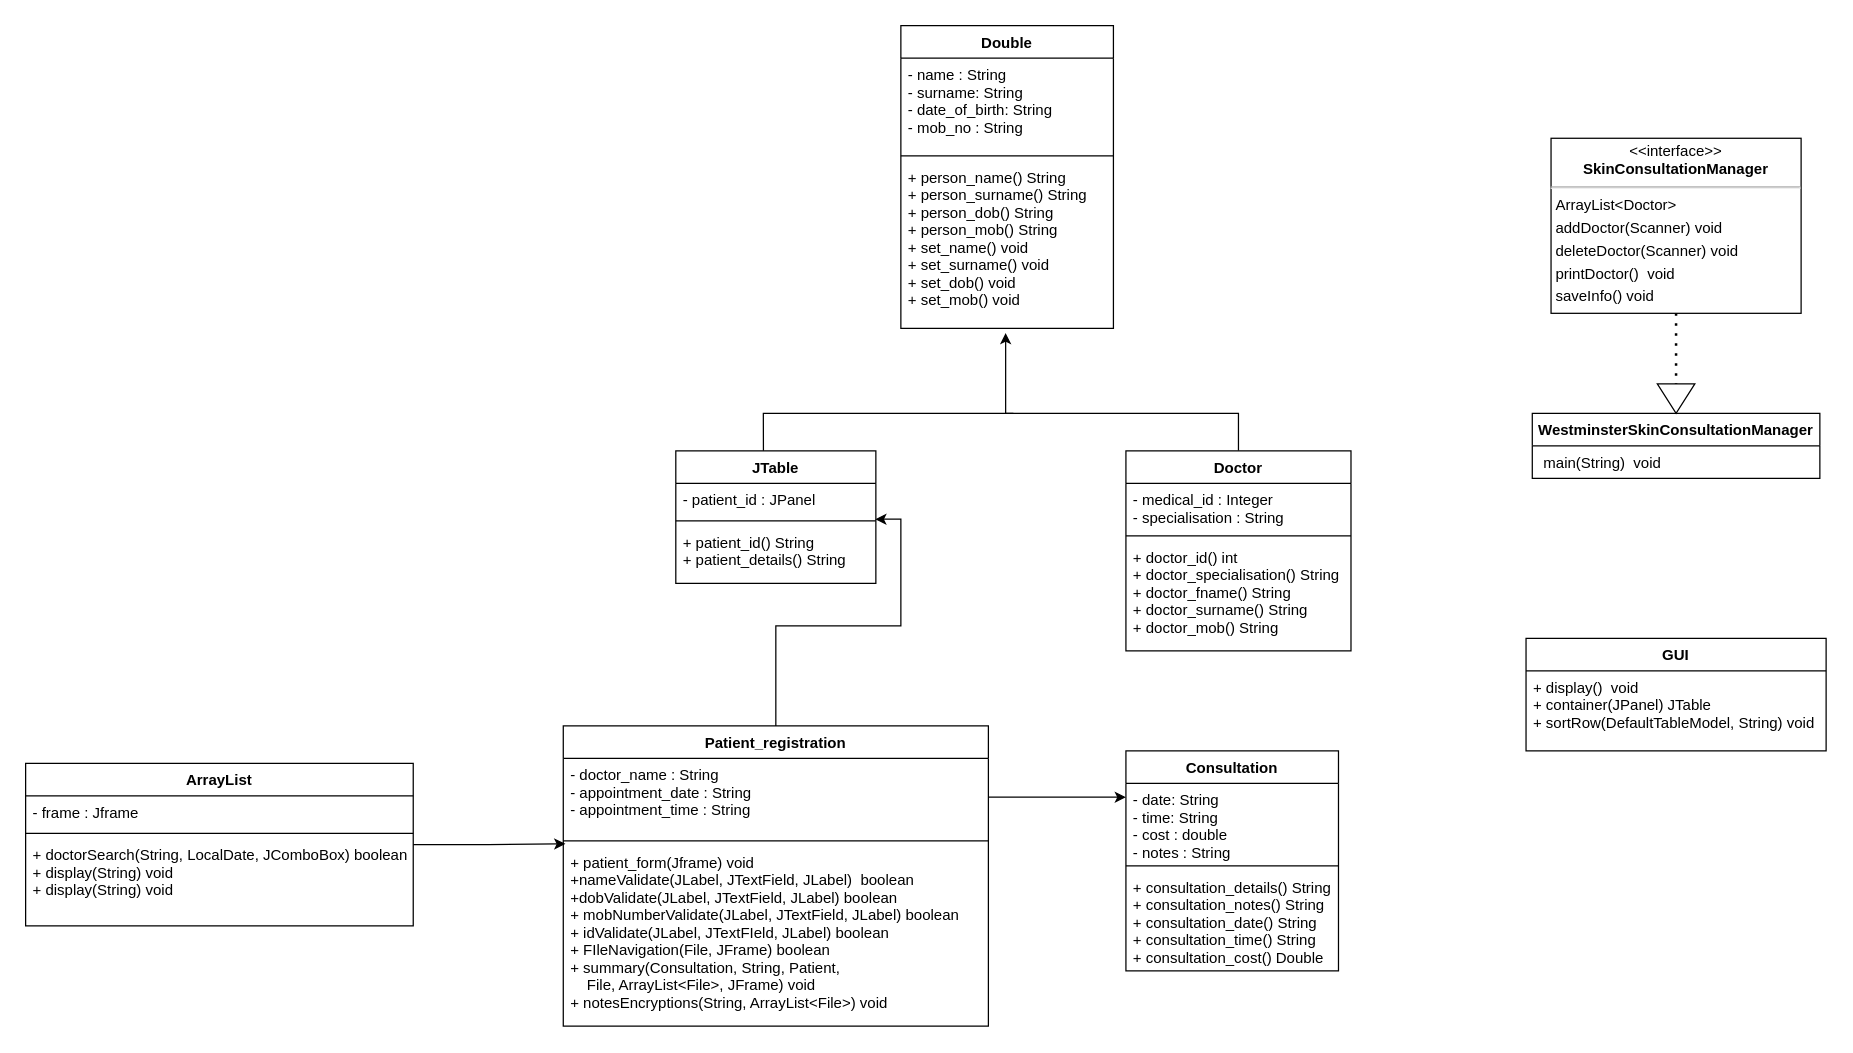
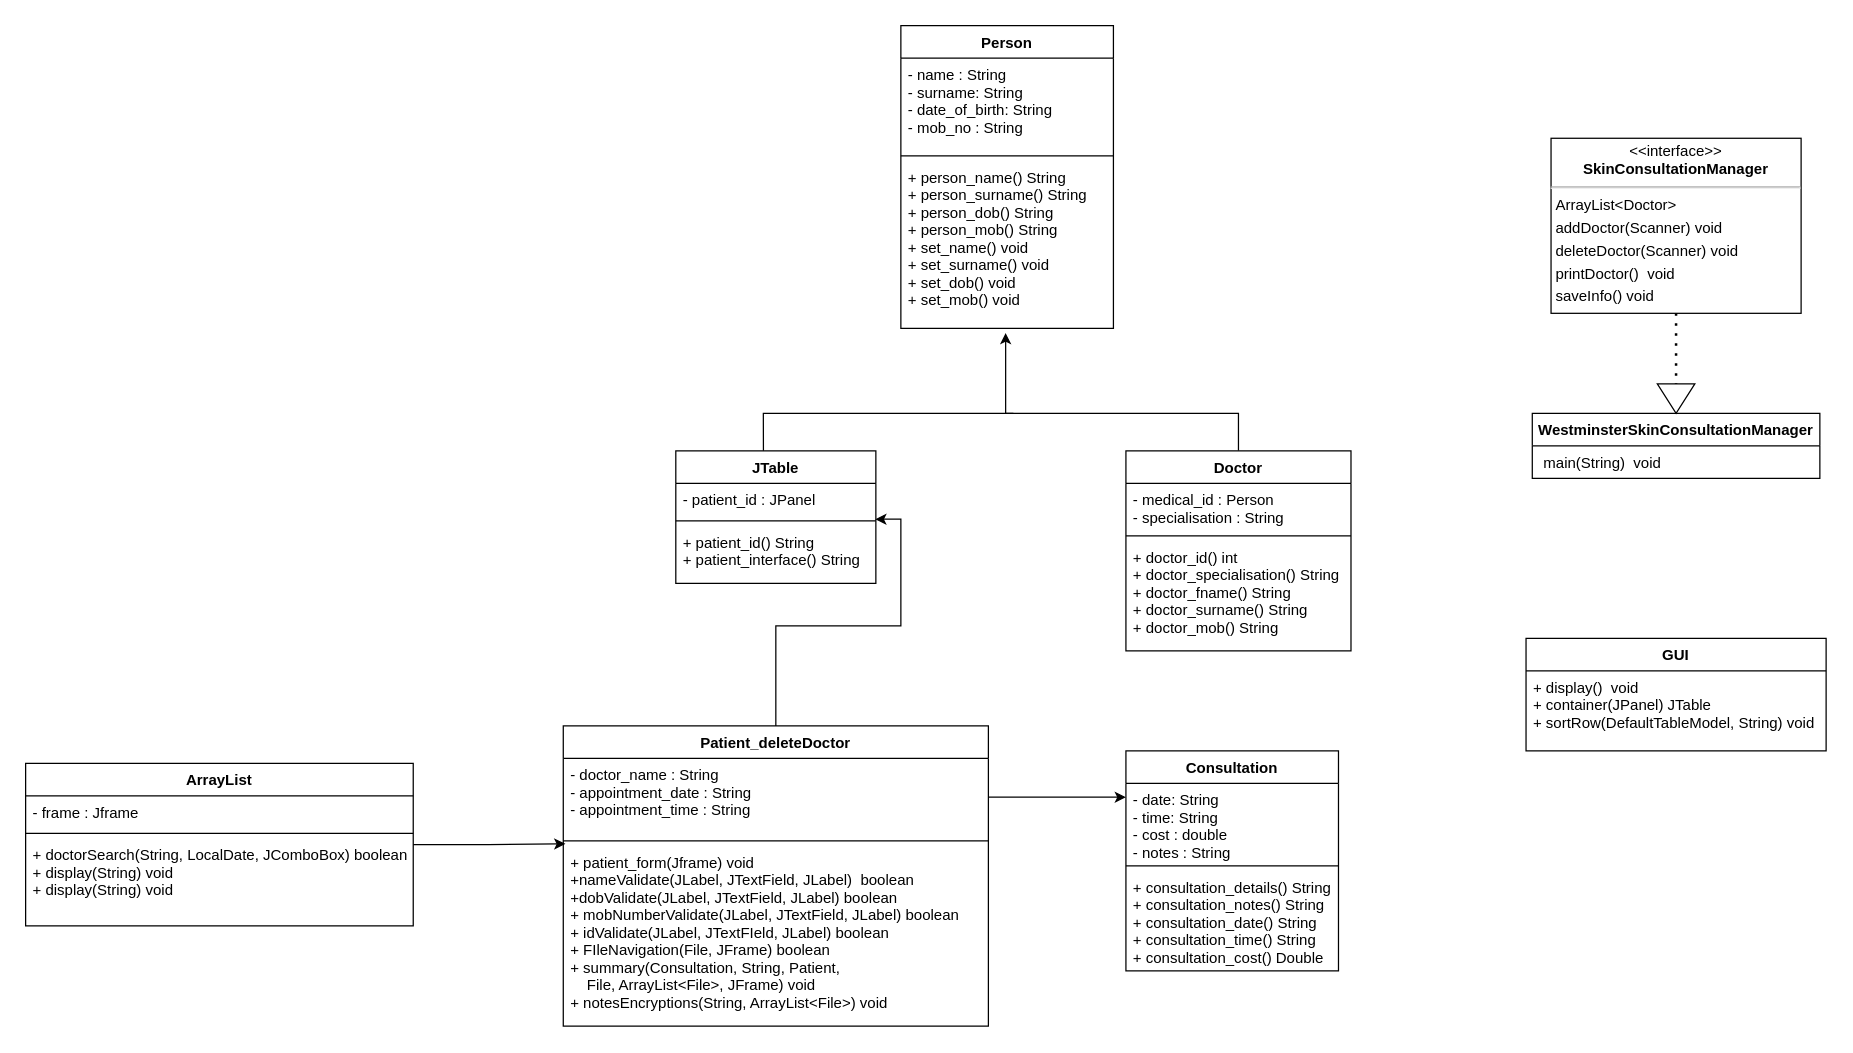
  <mxCell id="0" />
  <mxCell id="1" parent="0" />
  <mxCell id="2" value="Consultation" style="swimlane;fontStyle=1;align=center;verticalAlign=top;childLayout=stackLayout;horizontal=1;startSize=26;horizontalStack=0;resizeParent=1;resizeParentMax=0;resizeLast=0;collapsible=1;marginBottom=0;" vertex="1" parent="1"><mxGeometry x="900" y="600" width="170" height="176" as="geometry" /></mxCell>
  <mxCell id="3" value="- date: String&#10;- time: String&#10;- cost : double&#10;- notes : String" style="text;strokeColor=none;fillColor=none;align=left;verticalAlign=top;spacingLeft=4;spacingRight=4;overflow=hidden;rotatable=0;points=[[0,0.5],[1,0.5]];portConstraint=eastwest;" vertex="1" parent="2"><mxGeometry y="26" width="170" height="62" as="geometry" /></mxCell>
  <mxCell id="4" value="" style="line;strokeWidth=1;fillColor=none;align=left;verticalAlign=middle;spacingTop=-1;spacingLeft=3;spacingRight=3;rotatable=0;labelPosition=right;points=[];portConstraint=eastwest;strokeColor=inherit;" vertex="1" parent="2"><mxGeometry y="88" width="170" height="8" as="geometry" /></mxCell>
  <mxCell id="5" value="+ consultation_details() String&#10;+ consultation_notes() String&#10;+ consultation_date() String&#10;+ consultation_time() String&#10;+ consultation_cost() Double" style="text;strokeColor=none;fillColor=none;align=left;verticalAlign=top;spacingLeft=4;spacingRight=4;overflow=hidden;rotatable=0;points=[[0,0.5],[1,0.5]];portConstraint=eastwest;" vertex="1" parent="2"><mxGeometry y="96" width="170" height="80" as="geometry" /></mxCell>
  <mxCell id="6" value="&lt;p style=&quot;margin:0px;margin-top:4px;text-align:center;&quot;&gt;&amp;lt;&amp;lt;interface&amp;gt;&amp;gt;&lt;br&gt;&lt;b&gt;SkinConsultationManager&lt;/b&gt;&lt;/p&gt;&lt;hr&gt;&lt;p style=&quot;margin:0px;margin-top:4px;margin-left:4px;text-align:left;&quot;&gt;&lt;span style=&quot;background-color: initial;&quot;&gt;ArrayList&amp;lt;Doctor&amp;gt;&amp;nbsp;&lt;/span&gt;&lt;br&gt;&lt;/p&gt;&lt;p style=&quot;margin:0px;margin-top:4px;margin-left:4px;text-align:left;&quot;&gt;addDoctor(Scanner) void&lt;/p&gt;&lt;p style=&quot;margin:0px;margin-top:4px;margin-left:4px;text-align:left;&quot;&gt;deleteDoctor(Scanner) void&lt;/p&gt;&lt;p style=&quot;margin:0px;margin-top:4px;margin-left:4px;text-align:left;&quot;&gt;printDoctor()&amp;nbsp; void&lt;/p&gt;&lt;p style=&quot;margin:0px;margin-top:4px;margin-left:4px;text-align:left;&quot;&gt;saveInfo() void&lt;/p&gt;" style="shape=rect;html=1;overflow=fill;whiteSpace=wrap;" vertex="1" parent="1"><mxGeometry x="1240" y="110" width="200" height="140" as="geometry" /></mxCell>
  <mxCell id="7" value="WestminsterSkinConsultationManager" style="swimlane;fontStyle=1;childLayout=stackLayout;horizontal=1;startSize=26;fillColor=none;horizontalStack=0;resizeParent=1;resizeParentMax=0;resizeLast=0;collapsible=1;marginBottom=0;" vertex="1" parent="1"><mxGeometry x="1225" y="330" width="230" height="52" as="geometry" /></mxCell>
  <mxCell id="8" value=" main(String)  void" style="text;strokeColor=none;fillColor=none;align=left;verticalAlign=top;spacingLeft=4;spacingRight=4;overflow=hidden;rotatable=0;points=[[0,0.5],[1,0.5]];portConstraint=eastwest;" vertex="1" parent="7"><mxGeometry y="26" width="230" height="26" as="geometry" /></mxCell>
  <mxCell id="9" value="GUI" style="swimlane;fontStyle=1;childLayout=stackLayout;horizontal=1;startSize=26;fillColor=none;horizontalStack=0;resizeParent=1;resizeParentMax=0;resizeLast=0;collapsible=1;marginBottom=0;" vertex="1" parent="1"><mxGeometry x="1220" y="510" width="240" height="90" as="geometry" /></mxCell>
  <mxCell id="10" value="+ display()  void&#10;+ container(JPanel) JTable&#10;+ sortRow(DefaultTableModel, String) void" style="text;strokeColor=none;fillColor=none;align=left;verticalAlign=top;spacingLeft=4;spacingRight=4;overflow=hidden;rotatable=0;points=[[0,0.5],[1,0.5]];portConstraint=eastwest;" vertex="1" parent="9"><mxGeometry y="26" width="240" height="64" as="geometry" /></mxCell>
  <mxCell id="11" style="edgeStyle=orthogonalEdgeStyle;rounded=0;orthogonalLoop=1;jettySize=auto;html=1;entryX=0.005;entryY=-0.012;entryDx=0;entryDy=0;entryPerimeter=0;" edge="1" parent="1" source="12" target="20"><mxGeometry relative="1" as="geometry" /></mxCell>
  <mxCell id="12" value="ArrayList" style="swimlane;fontStyle=1;align=center;verticalAlign=top;childLayout=stackLayout;horizontal=1;startSize=26;horizontalStack=0;resizeParent=1;resizeParentMax=0;resizeLast=0;collapsible=1;marginBottom=0;" vertex="1" parent="1"><mxGeometry x="20" y="610" width="310" height="130" as="geometry" /></mxCell>
  <mxCell id="13" value="- frame : Jframe" style="text;strokeColor=none;fillColor=none;align=left;verticalAlign=top;spacingLeft=4;spacingRight=4;overflow=hidden;rotatable=0;points=[[0,0.5],[1,0.5]];portConstraint=eastwest;" vertex="1" parent="12"><mxGeometry y="26" width="310" height="26" as="geometry" /></mxCell>
  <mxCell id="14" value="" style="line;strokeWidth=1;fillColor=none;align=left;verticalAlign=middle;spacingTop=-1;spacingLeft=3;spacingRight=3;rotatable=0;labelPosition=right;points=[];portConstraint=eastwest;strokeColor=inherit;" vertex="1" parent="12"><mxGeometry y="52" width="310" height="8" as="geometry" /></mxCell>
  <mxCell id="15" value="+ doctorSearch(String, LocalDate, JComboBox) boolean&#10;+ display(String) void&#10;+ display(String) void&#10;" style="text;strokeColor=none;fillColor=none;align=left;verticalAlign=top;spacingLeft=4;spacingRight=4;overflow=hidden;rotatable=0;points=[[0,0.5],[1,0.5]];portConstraint=eastwest;" vertex="1" parent="12"><mxGeometry y="60" width="310" height="70" as="geometry" /></mxCell>
  <mxCell id="16" style="edgeStyle=orthogonalEdgeStyle;rounded=0;orthogonalLoop=1;jettySize=auto;html=1;entryX=0.997;entryY=0.335;entryDx=0;entryDy=0;entryPerimeter=0;" edge="1" parent="1" source="17" target="33"><mxGeometry relative="1" as="geometry" /></mxCell>
- <mxCell id="17" value="Patient_registration" style="swimlane;fontStyle=1;align=center;verticalAlign=top;childLayout=stackLayout;horizontal=1;startSize=26;horizontalStack=0;resizeParent=1;resizeParentMax=0;resizeLast=0;collapsible=1;marginBottom=0;" vertex="1" parent="1"><mxGeometry x="450" y="580" width="340" height="240" as="geometry" /></mxCell>
+ <mxCell id="17" value="Patient_deleteDoctor" style="swimlane;fontStyle=1;align=center;verticalAlign=top;childLayout=stackLayout;horizontal=1;startSize=26;horizontalStack=0;resizeParent=1;resizeParentMax=0;resizeLast=0;collapsible=1;marginBottom=0;" vertex="1" parent="1"><mxGeometry x="450" y="580" width="340" height="240" as="geometry" /></mxCell>
  <mxCell id="18" value="- doctor_name : String&#10;- appointment_date : String&#10;- appointment_time : String" style="text;strokeColor=none;fillColor=none;align=left;verticalAlign=top;spacingLeft=4;spacingRight=4;overflow=hidden;rotatable=0;points=[[0,0.5],[1,0.5]];portConstraint=eastwest;" vertex="1" parent="17"><mxGeometry y="26" width="340" height="62" as="geometry" /></mxCell>
  <mxCell id="19" value="" style="line;strokeWidth=1;fillColor=none;align=left;verticalAlign=middle;spacingTop=-1;spacingLeft=3;spacingRight=3;rotatable=0;labelPosition=right;points=[];portConstraint=eastwest;strokeColor=inherit;" vertex="1" parent="17"><mxGeometry y="88" width="340" height="8" as="geometry" /></mxCell>
  <mxCell id="20" value="+ patient_form(Jframe) void&#10;+nameValidate(JLabel, JTextField, JLabel)  boolean&#10;+dobValidate(JLabel, JTextField, JLabel) boolean&#10;+ mobNumberValidate(JLabel, JTextField, JLabel) boolean&#10;+ idValidate(JLabel, JTextFIeld, JLabel) boolean&#10;+ FIleNavigation(File, JFrame) boolean&#10;+ summary(Consultation, String, Patient, &#10;    File, ArrayList&lt;File&gt;, JFrame) void&#10;+ notesEncryptions(String, ArrayList&lt;File&gt;) void" style="text;strokeColor=none;fillColor=none;align=left;verticalAlign=top;spacingLeft=4;spacingRight=4;overflow=hidden;rotatable=0;points=[[0,0.5],[1,0.5]];portConstraint=eastwest;" vertex="1" parent="17"><mxGeometry y="96" width="340" height="144" as="geometry" /></mxCell>
  <mxCell id="21" value="" style="group" vertex="1" connectable="0" parent="1"><mxGeometry x="540" y="20" width="540" height="500" as="geometry" /></mxCell>
- <mxCell id="22" value="Double" style="swimlane;fontStyle=1;align=center;verticalAlign=top;childLayout=stackLayout;horizontal=1;startSize=26;horizontalStack=0;resizeParent=1;resizeParentMax=0;resizeLast=0;collapsible=1;marginBottom=0;" vertex="1" parent="21"><mxGeometry x="180" width="170" height="242" as="geometry" /></mxCell>
+ <mxCell id="22" value="Person" style="swimlane;fontStyle=1;align=center;verticalAlign=top;childLayout=stackLayout;horizontal=1;startSize=26;horizontalStack=0;resizeParent=1;resizeParentMax=0;resizeLast=0;collapsible=1;marginBottom=0;" vertex="1" parent="21"><mxGeometry x="180" width="170" height="242" as="geometry" /></mxCell>
  <mxCell id="23" value="- name : String&#10;- surname: String&#10;- date_of_birth: String&#10;- mob_no : String" style="text;strokeColor=none;fillColor=none;align=left;verticalAlign=top;spacingLeft=4;spacingRight=4;overflow=hidden;rotatable=0;points=[[0,0.5],[1,0.5]];portConstraint=eastwest;" vertex="1" parent="22"><mxGeometry y="26" width="170" height="74" as="geometry" /></mxCell>
  <mxCell id="24" value="" style="line;strokeWidth=1;fillColor=none;align=left;verticalAlign=middle;spacingTop=-1;spacingLeft=3;spacingRight=3;rotatable=0;labelPosition=right;points=[];portConstraint=eastwest;strokeColor=inherit;" vertex="1" parent="22"><mxGeometry y="100" width="170" height="8" as="geometry" /></mxCell>
  <mxCell id="25" value="+ person_name() String&#10;+ person_surname() String&#10;+ person_dob() String&#10;+ person_mob() String&#10;+ set_name() void&#10;+ set_surname() void&#10;+ set_dob() void&#10;+ set_mob() void" style="text;strokeColor=none;fillColor=none;align=left;verticalAlign=top;spacingLeft=4;spacingRight=4;overflow=hidden;rotatable=0;points=[[0,0.5],[1,0.5]];portConstraint=eastwest;" vertex="1" parent="22"><mxGeometry y="108" width="170" height="134" as="geometry" /></mxCell>
  <mxCell id="26" style="edgeStyle=orthogonalEdgeStyle;rounded=0;orthogonalLoop=1;jettySize=auto;html=1;exitX=0.5;exitY=0;exitDx=0;exitDy=0;entryX=0.493;entryY=1.028;entryDx=0;entryDy=0;entryPerimeter=0;" edge="1" parent="21" source="27" target="25"><mxGeometry relative="1" as="geometry"><Array as="points"><mxPoint x="450" y="310" /><mxPoint x="264" y="310" /></Array></mxGeometry></mxCell>
  <mxCell id="27" value="Doctor" style="swimlane;fontStyle=1;align=center;verticalAlign=top;childLayout=stackLayout;horizontal=1;startSize=26;horizontalStack=0;resizeParent=1;resizeParentMax=0;resizeLast=0;collapsible=1;marginBottom=0;" vertex="1" parent="21"><mxGeometry x="360" y="340" width="180" height="160" as="geometry" /></mxCell>
- <mxCell id="28" value="- medical_id : Integer&#10;- specialisation : String" style="text;strokeColor=none;fillColor=none;align=left;verticalAlign=top;spacingLeft=4;spacingRight=4;overflow=hidden;rotatable=0;points=[[0,0.5],[1,0.5]];portConstraint=eastwest;" vertex="1" parent="27"><mxGeometry y="26" width="180" height="38" as="geometry" /></mxCell>
+ <mxCell id="28" value="- medical_id : Person&#10;- specialisation : String" style="text;strokeColor=none;fillColor=none;align=left;verticalAlign=top;spacingLeft=4;spacingRight=4;overflow=hidden;rotatable=0;points=[[0,0.5],[1,0.5]];portConstraint=eastwest;" vertex="1" parent="27"><mxGeometry y="26" width="180" height="38" as="geometry" /></mxCell>
  <mxCell id="29" value="" style="line;strokeWidth=1;fillColor=none;align=left;verticalAlign=middle;spacingTop=-1;spacingLeft=3;spacingRight=3;rotatable=0;labelPosition=right;points=[];portConstraint=eastwest;strokeColor=inherit;" vertex="1" parent="27"><mxGeometry y="64" width="180" height="8" as="geometry" /></mxCell>
  <mxCell id="30" value="+ doctor_id() int&#10;+ doctor_specialisation() String&#10;+ doctor_fname() String&#10;+ doctor_surname() String&#10;+ doctor_mob() String" style="text;strokeColor=none;fillColor=none;align=left;verticalAlign=top;spacingLeft=4;spacingRight=4;overflow=hidden;rotatable=0;points=[[0,0.5],[1,0.5]];portConstraint=eastwest;" vertex="1" parent="27"><mxGeometry y="72" width="180" height="88" as="geometry" /></mxCell>
  <mxCell id="31" value="JTable" style="swimlane;fontStyle=1;align=center;verticalAlign=top;childLayout=stackLayout;horizontal=1;startSize=26;horizontalStack=0;resizeParent=1;resizeParentMax=0;resizeLast=0;collapsible=1;marginBottom=0;" vertex="1" parent="21"><mxGeometry y="340" width="160" height="106" as="geometry" /></mxCell>
  <mxCell id="32" value="- patient_id : JPanel" style="text;strokeColor=none;fillColor=none;align=left;verticalAlign=top;spacingLeft=4;spacingRight=4;overflow=hidden;rotatable=0;points=[[0,0.5],[1,0.5]];portConstraint=eastwest;" vertex="1" parent="31"><mxGeometry y="26" width="160" height="26" as="geometry" /></mxCell>
  <mxCell id="33" value="" style="line;strokeWidth=1;fillColor=none;align=left;verticalAlign=middle;spacingTop=-1;spacingLeft=3;spacingRight=3;rotatable=0;labelPosition=right;points=[];portConstraint=eastwest;strokeColor=inherit;" vertex="1" parent="31"><mxGeometry y="52" width="160" height="8" as="geometry" /></mxCell>
- <mxCell id="34" value="+ patient_id() String&#10;+ patient_details() String" style="text;strokeColor=none;fillColor=none;align=left;verticalAlign=top;spacingLeft=4;spacingRight=4;overflow=hidden;rotatable=0;points=[[0,0.5],[1,0.5]];portConstraint=eastwest;" vertex="1" parent="31"><mxGeometry y="60" width="160" height="46" as="geometry" /></mxCell>
+ <mxCell id="34" value="+ patient_id() String&#10;+ patient_interface() String" style="text;strokeColor=none;fillColor=none;align=left;verticalAlign=top;spacingLeft=4;spacingRight=4;overflow=hidden;rotatable=0;points=[[0,0.5],[1,0.5]];portConstraint=eastwest;" vertex="1" parent="31"><mxGeometry y="60" width="160" height="46" as="geometry" /></mxCell>
  <mxCell id="35" value="" style="endArrow=none;html=1;rounded=0;exitX=0.438;exitY=0;exitDx=0;exitDy=0;exitPerimeter=0;" edge="1" parent="21" source="31"><mxGeometry width="50" height="50" relative="1" as="geometry"><mxPoint x="240" y="450" as="sourcePoint" /><mxPoint x="270" y="310" as="targetPoint" /><Array as="points"><mxPoint x="70" y="310" /></Array></mxGeometry></mxCell>
  <mxCell id="36" value="" style="group" vertex="1" connectable="0" parent="1"><mxGeometry x="1325" y="250" width="30" height="80" as="geometry" /></mxCell>
  <mxCell id="37" value="" style="triangle;whiteSpace=wrap;html=1;direction=south;" vertex="1" parent="36"><mxGeometry y="56.471" width="30" height="23.529" as="geometry" /></mxCell>
  <mxCell id="38" value="" style="endArrow=none;dashed=1;html=1;dashPattern=1 3;strokeWidth=2;rounded=0;entryX=0;entryY=0.5;entryDx=0;entryDy=0;" edge="1" parent="36" target="37"><mxGeometry width="50" height="50" relative="1" as="geometry"><mxPoint x="15" as="sourcePoint" /><mxPoint x="-105" y="152.941" as="targetPoint" /></mxGeometry></mxCell>
  <mxCell id="39" style="edgeStyle=orthogonalEdgeStyle;rounded=0;orthogonalLoop=1;jettySize=auto;html=1;entryX=0;entryY=0.177;entryDx=0;entryDy=0;entryPerimeter=0;" edge="1" parent="1" source="18" target="3"><mxGeometry relative="1" as="geometry" /></mxCell>
